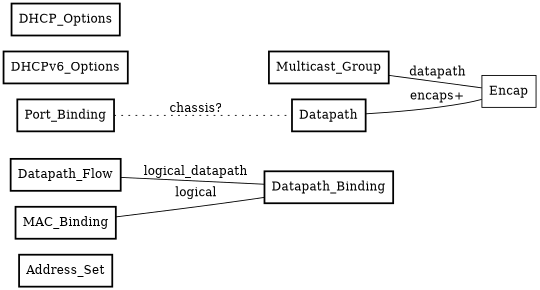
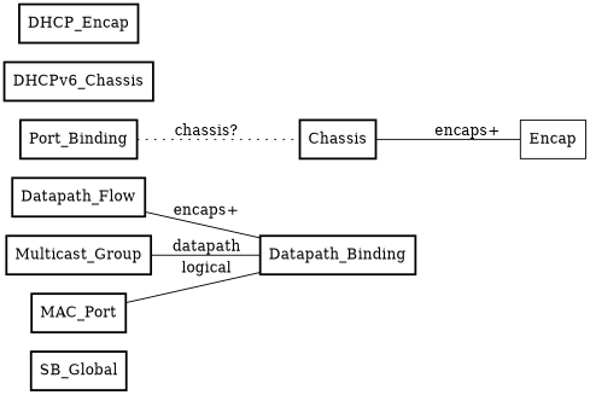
  digraph {
    rankdir=LR
    node [shape=box style=bold]
    edge [arrowhead=none arrowtail=none dir=none]
-   Address_Set
+   SB_Global
    n3 [label=Datapath_Flow]
    Datapath_Binding
    Multicast_Group
    Port_Binding
-   Chassis [label=Datapath]
+   Chassis
    Encap [style=""]
-   MAC_Binding
-   DHCPv6_Options
-   DHCP_Options
-   n3 -> Datapath_Binding [label=logical_datapath]
-   Multicast_Group -> Encap [label=datapath]
+   MAC_Binding [label=MAC_Port]
+   DHCPv6_Options [label=DHCPv6_Chassis]
+   DHCP_Options [label=DHCP_Encap]
+   n3 -> Datapath_Binding [label="encaps+"]
+   Multicast_Group -> Datapath_Binding [label=datapath]
    Port_Binding -> Chassis [label="chassis?" style=dotted]
    Chassis -> Encap [label="encaps+"]
    MAC_Binding -> Datapath_Binding [label=logical]
  }
